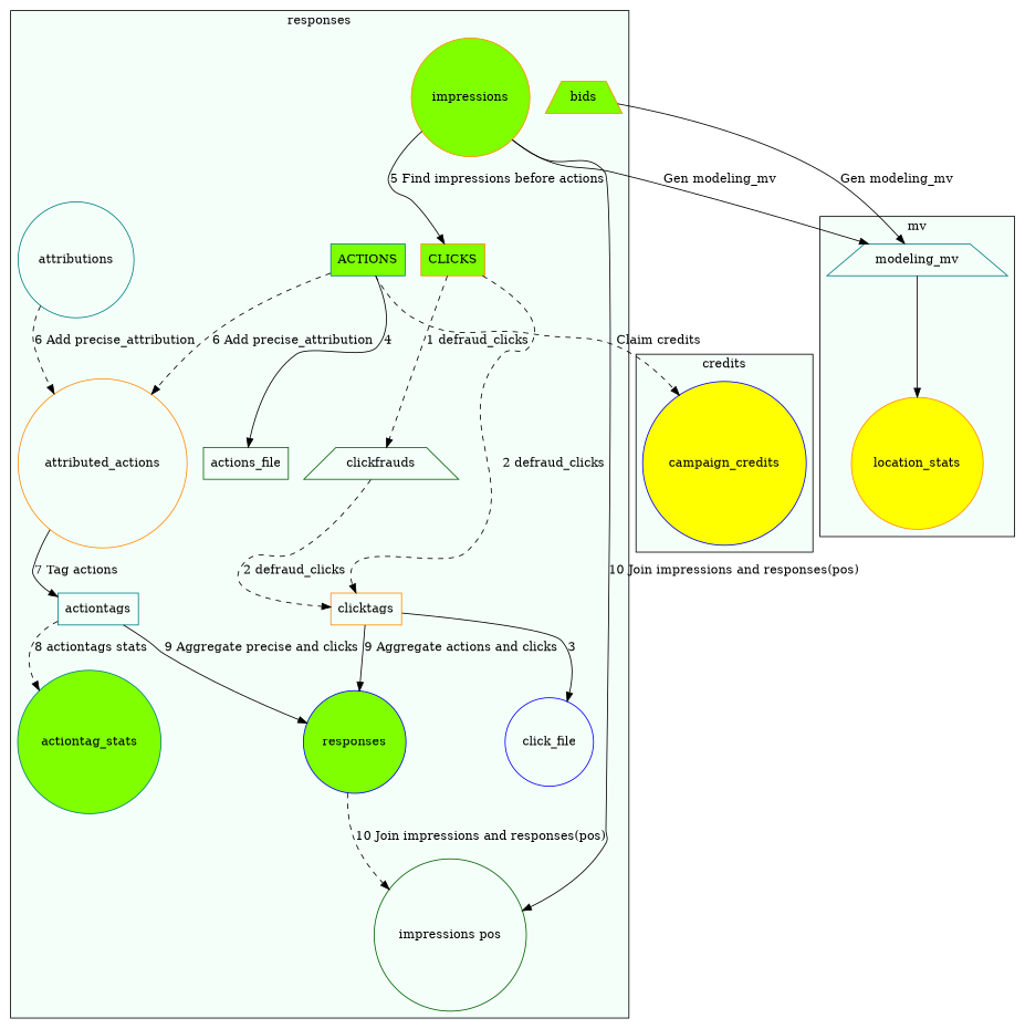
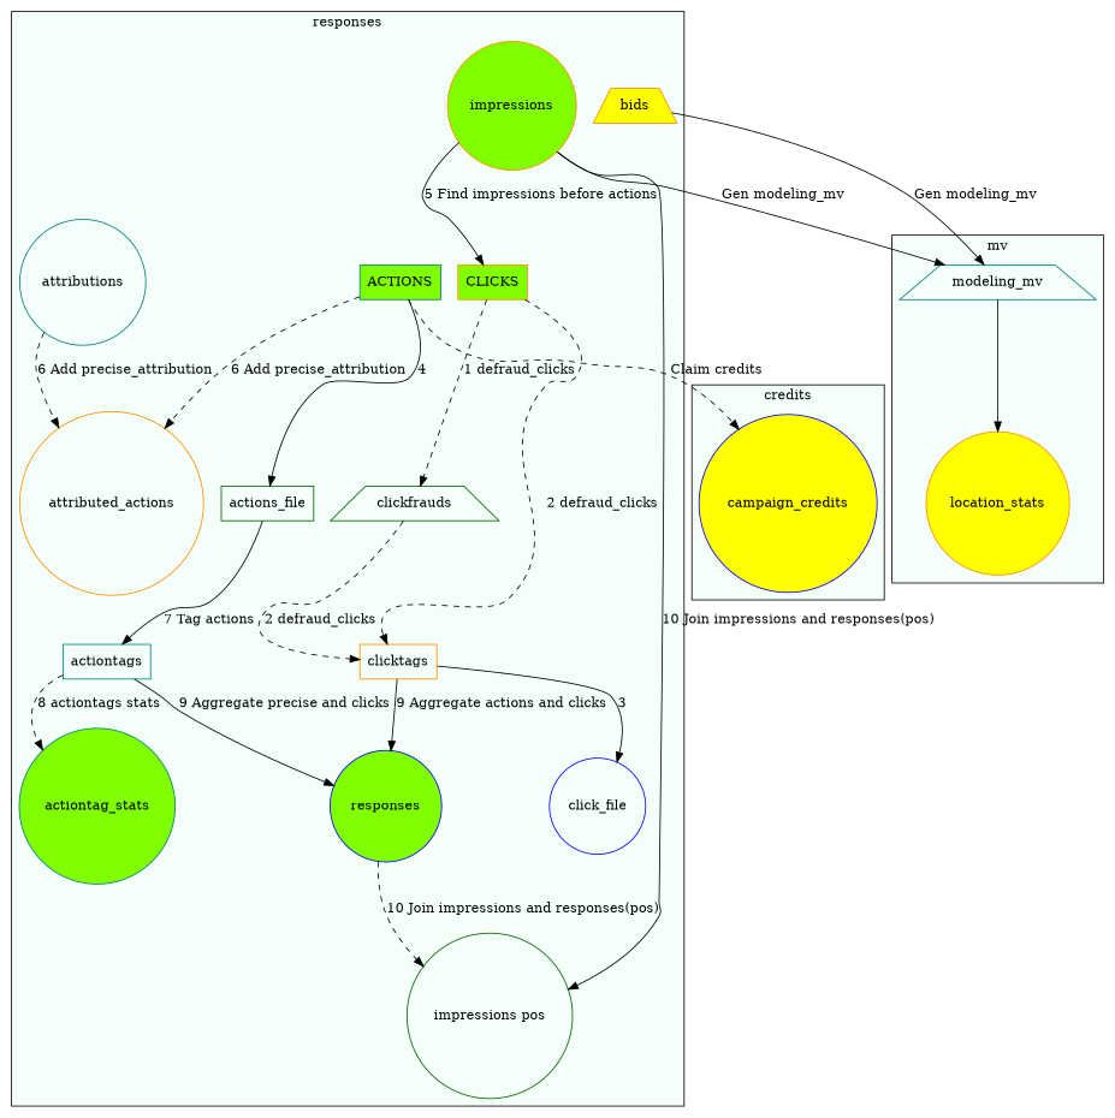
  digraph {
    rankdir=TB
    node [color=darkorange shape=circle]
    edge [style=solid]
    impressions [fillcolor=chartreuse style=filled]
    n2 [color=darkgreen label="impressions pos"]
    attributions [color=teal]
-   bids [fillcolor=chartreuse shape=trapezium style=filled]
+   bids [fillcolor=yellow shape=trapezium style=filled]
    n5 [fillcolor=chartreuse label=CLICKS shape=box style=filled]
    clickfrauds [color=darkgreen shape=trapezium]
    clicktags [shape=box]
    n8 [color=teal fillcolor=chartreuse label=ACTIONS shape=box style=filled]
    actions_file [color=darkgreen shape=box]
    attributed_actions
    actiontag_stats [color=teal fillcolor=chartreuse style=filled]
    responses [color=blue fillcolor=chartreuse style=filled]
    actiontags [color=teal shape=box]
    click_file [color=blue]
    campaign_credits [color=blue fillcolor=yellow style=filled]
    modeling_mv [color=teal shape=trapezium]
    location_stats [fillcolor=yellow style=filled]
    subgraph cluster_1 {
      bgcolor=mintcream
      label=responses
      impressions
      n2
      attributions
      bids
      n5
      clickfrauds
      clicktags
      n8
      actions_file
      attributed_actions
      actiontag_stats
      responses
      actiontags
      click_file
    }
    subgraph cluster_2 {
      bgcolor=mintcream
      label=credits
      campaign_credits
    }
    subgraph cluster_3 {
      bgcolor=mintcream
      label=facts
    }
    subgraph cluster_4 {
      bgcolor=mintcream
      label=mv
      modeling_mv
      location_stats
    }
    impressions -> n2 [label="10 Join impressions and responses(pos)"]
    impressions -> n5 [label="5 Find impressions before actions"]
    impressions -> modeling_mv [label="Gen modeling_mv"]
    attributions -> attributed_actions [label="6 Add precise_attribution" style=dashed]
    bids -> modeling_mv [label="Gen modeling_mv"]
    n5 -> clickfrauds [label="1 defraud_clicks" style=dashed]
    n5 -> clicktags [label="2 defraud_clicks" style=dashed]
    clickfrauds -> clicktags [label="2 defraud_clicks" style=dashed]
    clicktags -> responses [label="9 Aggregate actions and clicks"]
    clicktags -> click_file [label=3]
    n8 -> actions_file [label=4]
    n8 -> attributed_actions [label="6 Add precise_attribution" style=dashed]
    n8 -> campaign_credits [label="Claim credits" style=dashed]
-   attributed_actions -> actiontags [label="7 Tag actions"]
+   actions_file -> actiontags [label="7 Tag actions"]
    responses -> n2 [label="10 Join impressions and responses(pos)" style=dashed]
    actiontags -> actiontag_stats [label="8 actiontags stats" style=dashed]
    actiontags -> responses [label="9 Aggregate precise and clicks"]
    modeling_mv -> location_stats
  }
